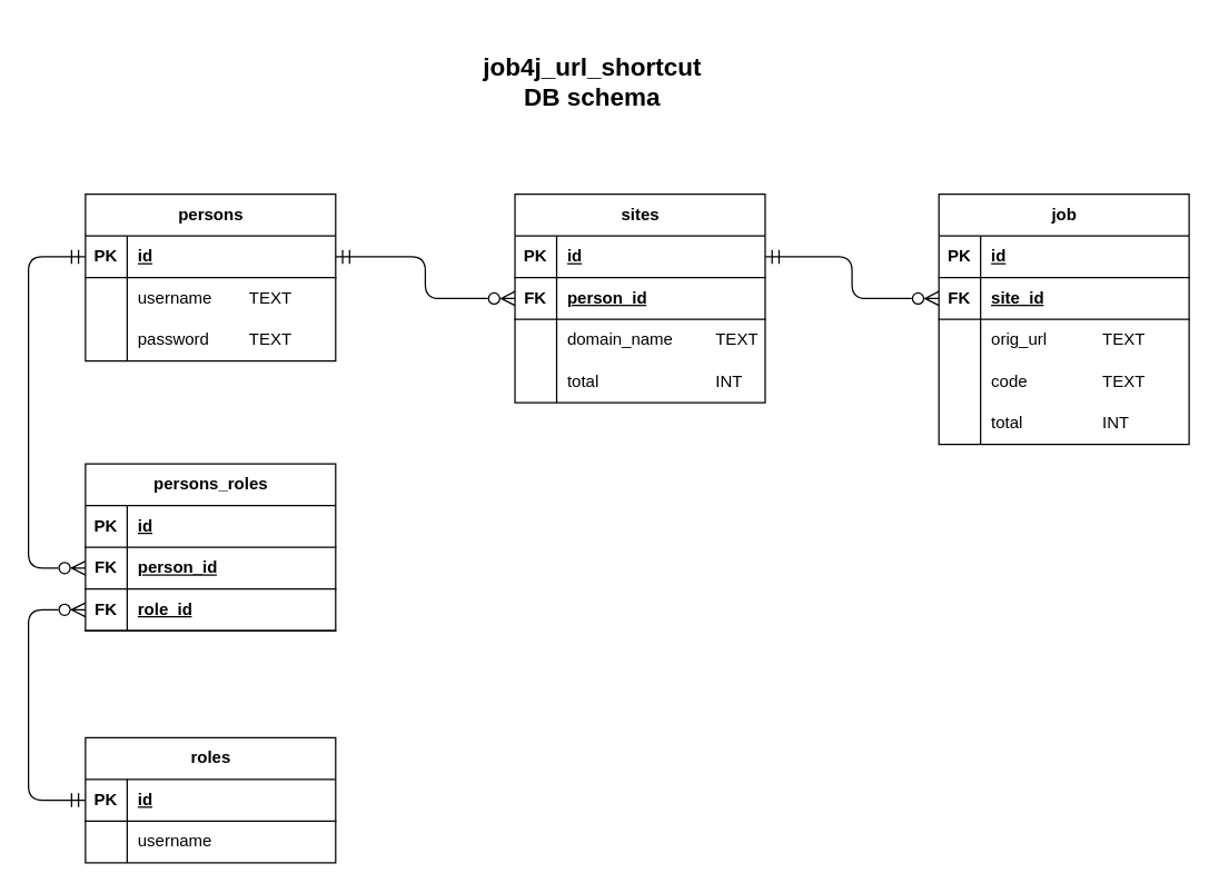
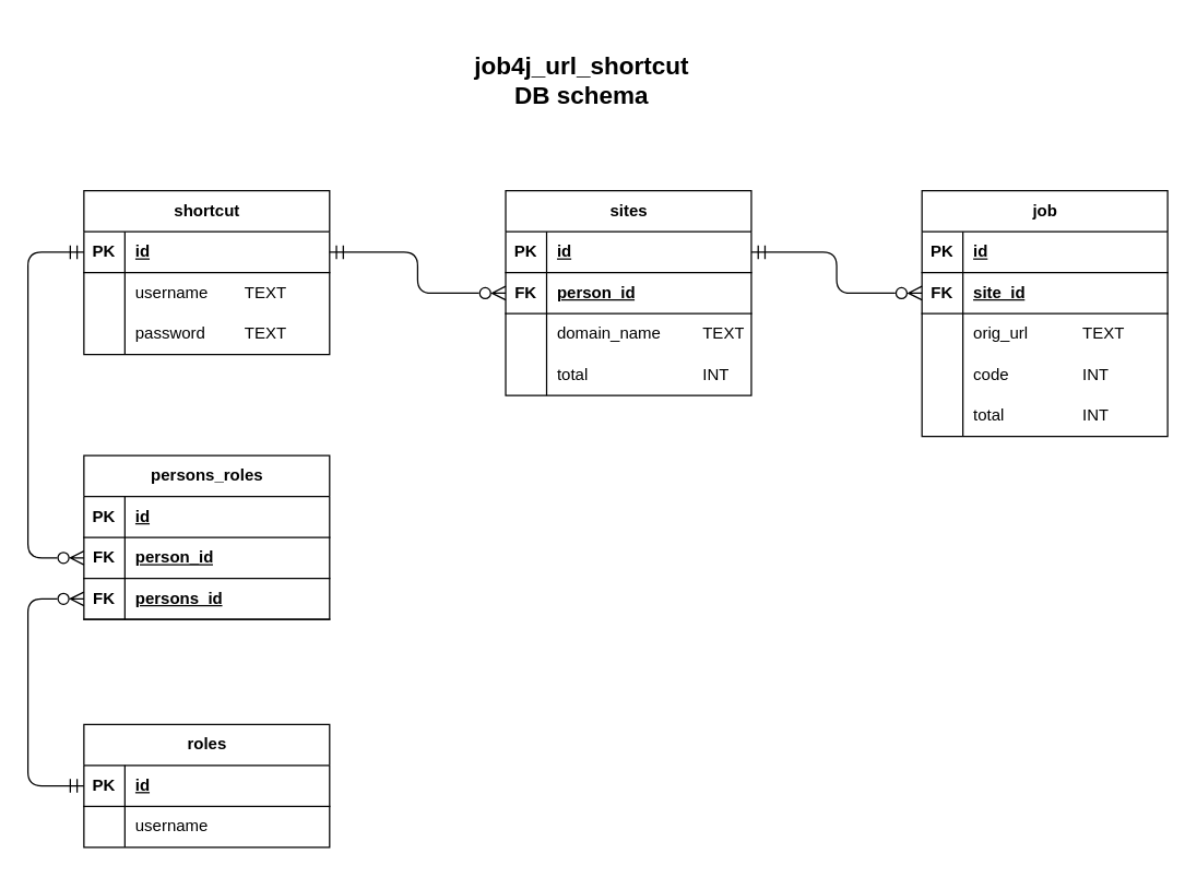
  <mxCell id="0" />
  <mxCell id="1" parent="0" />
  <mxCell id="2" value="&lt;b&gt;&lt;font style=&quot;font-size: 18px;&quot;&gt;job4j_url_shortcut&lt;/font&gt;&lt;/b&gt;&lt;div&gt;&lt;b&gt;&lt;font style=&quot;font-size: 18px;&quot;&gt;DB schema&lt;/font&gt;&lt;/b&gt;&lt;/div&gt;" style="text;strokeColor=none;fillColor=none;html=1;align=center;verticalAlign=middle;whiteSpace=wrap;rounded=0;fontSize=16;" parent="1" vertex="1"><mxGeometry x="298" y="20" width="256" height="77" as="geometry" /></mxCell>
  <mxCell id="3" value="job" style="shape=table;startSize=30;container=1;collapsible=1;childLayout=tableLayout;fixedRows=1;rowLines=0;fontStyle=1;align=center;resizeLast=1;html=1;" parent="1" vertex="1"><mxGeometry x="675" y="139" width="180" height="180" as="geometry" /></mxCell>
  <mxCell id="4" value="" style="shape=tableRow;horizontal=0;startSize=0;swimlaneHead=0;swimlaneBody=0;fillColor=none;collapsible=0;dropTarget=0;points=[[0,0.5],[1,0.5]];portConstraint=eastwest;top=0;left=0;right=0;bottom=1;" parent="3" vertex="1"><mxGeometry y="30" width="180" height="30" as="geometry" /></mxCell>
  <mxCell id="5" value="PK" style="shape=partialRectangle;connectable=0;fillColor=none;top=0;left=0;bottom=0;right=0;fontStyle=1;overflow=hidden;whiteSpace=wrap;html=1;" parent="4" vertex="1"><mxGeometry width="30" height="30" as="geometry"><mxRectangle width="30" height="30" as="alternateBounds" /></mxGeometry></mxCell>
  <mxCell id="6" value="id" style="shape=partialRectangle;connectable=0;fillColor=none;top=0;left=0;bottom=0;right=0;align=left;spacingLeft=6;fontStyle=5;overflow=hidden;whiteSpace=wrap;html=1;" parent="4" vertex="1"><mxGeometry x="30" width="150" height="30" as="geometry"><mxRectangle width="150" height="30" as="alternateBounds" /></mxGeometry></mxCell>
  <mxCell id="7" value="" style="shape=tableRow;horizontal=0;startSize=0;swimlaneHead=0;swimlaneBody=0;fillColor=none;collapsible=0;dropTarget=0;points=[[0,0.5],[1,0.5]];portConstraint=eastwest;top=0;left=0;right=0;bottom=1;" parent="3" vertex="1"><mxGeometry y="60" width="180" height="30" as="geometry" /></mxCell>
  <mxCell id="8" value="FK" style="shape=partialRectangle;connectable=0;fillColor=none;top=0;left=0;bottom=0;right=0;fontStyle=1;overflow=hidden;whiteSpace=wrap;html=1;" parent="7" vertex="1"><mxGeometry width="30" height="30" as="geometry"><mxRectangle width="30" height="30" as="alternateBounds" /></mxGeometry></mxCell>
  <mxCell id="9" value="site_id" style="shape=partialRectangle;connectable=0;fillColor=none;top=0;left=0;bottom=0;right=0;align=left;spacingLeft=6;fontStyle=5;overflow=hidden;whiteSpace=wrap;html=1;" parent="7" vertex="1"><mxGeometry x="30" width="150" height="30" as="geometry"><mxRectangle width="150" height="30" as="alternateBounds" /></mxGeometry></mxCell>
  <mxCell id="10" value="" style="shape=tableRow;horizontal=0;startSize=0;swimlaneHead=0;swimlaneBody=0;fillColor=none;collapsible=0;dropTarget=0;points=[[0,0.5],[1,0.5]];portConstraint=eastwest;top=0;left=0;right=0;bottom=0;" parent="3" vertex="1"><mxGeometry y="90" width="180" height="30" as="geometry" /></mxCell>
  <mxCell id="11" value="" style="shape=partialRectangle;connectable=0;fillColor=none;top=0;left=0;bottom=0;right=0;editable=1;overflow=hidden;whiteSpace=wrap;html=1;" parent="10" vertex="1"><mxGeometry width="30" height="30" as="geometry"><mxRectangle width="30" height="30" as="alternateBounds" /></mxGeometry></mxCell>
  <mxCell id="12" value="orig_url&lt;span style=&quot;white-space: pre;&quot;&gt;&#09;&lt;span style=&quot;white-space: pre;&quot;&gt;&#09;&lt;/span&gt;&lt;/span&gt;TEXT" style="shape=partialRectangle;connectable=0;fillColor=none;top=0;left=0;bottom=0;right=0;align=left;spacingLeft=6;overflow=hidden;whiteSpace=wrap;html=1;" parent="10" vertex="1"><mxGeometry x="30" width="150" height="30" as="geometry"><mxRectangle width="150" height="30" as="alternateBounds" /></mxGeometry></mxCell>
  <mxCell id="13" value="" style="shape=tableRow;horizontal=0;startSize=0;swimlaneHead=0;swimlaneBody=0;fillColor=none;collapsible=0;dropTarget=0;points=[[0,0.5],[1,0.5]];portConstraint=eastwest;top=0;left=0;right=0;bottom=0;" parent="3" vertex="1"><mxGeometry y="120" width="180" height="30" as="geometry" /></mxCell>
  <mxCell id="14" value="" style="shape=partialRectangle;connectable=0;fillColor=none;top=0;left=0;bottom=0;right=0;editable=1;overflow=hidden;whiteSpace=wrap;html=1;" parent="13" vertex="1"><mxGeometry width="30" height="30" as="geometry"><mxRectangle width="30" height="30" as="alternateBounds" /></mxGeometry></mxCell>
- <mxCell id="15" value="code&lt;span style=&quot;white-space: pre;&quot;&gt;&lt;span style=&quot;white-space: pre;&quot;&gt;&#09;&lt;span style=&quot;white-space: pre;&quot;&gt;&#09;&lt;/span&gt;&lt;/span&gt;&lt;/span&gt;TEXT" style="shape=partialRectangle;connectable=0;fillColor=none;top=0;left=0;bottom=0;right=0;align=left;spacingLeft=6;overflow=hidden;whiteSpace=wrap;html=1;" parent="13" vertex="1"><mxGeometry x="30" width="150" height="30" as="geometry"><mxRectangle width="150" height="30" as="alternateBounds" /></mxGeometry></mxCell>
+ <mxCell id="15" value="code&lt;span style=&quot;white-space: pre;&quot;&gt;&lt;span style=&quot;white-space: pre;&quot;&gt;&#09;&lt;span style=&quot;white-space: pre;&quot;&gt;&#09;&lt;/span&gt;&lt;/span&gt;&lt;/span&gt;INT" style="shape=partialRectangle;connectable=0;fillColor=none;top=0;left=0;bottom=0;right=0;align=left;spacingLeft=6;overflow=hidden;whiteSpace=wrap;html=1;" parent="13" vertex="1"><mxGeometry x="30" width="150" height="30" as="geometry"><mxRectangle width="150" height="30" as="alternateBounds" /></mxGeometry></mxCell>
  <mxCell id="16" value="" style="shape=tableRow;horizontal=0;startSize=0;swimlaneHead=0;swimlaneBody=0;fillColor=none;collapsible=0;dropTarget=0;points=[[0,0.5],[1,0.5]];portConstraint=eastwest;top=0;left=0;right=0;bottom=0;" parent="3" vertex="1"><mxGeometry y="150" width="180" height="30" as="geometry" /></mxCell>
  <mxCell id="17" value="" style="shape=partialRectangle;connectable=0;fillColor=none;top=0;left=0;bottom=0;right=0;editable=1;overflow=hidden;whiteSpace=wrap;html=1;" parent="16" vertex="1"><mxGeometry width="30" height="30" as="geometry"><mxRectangle width="30" height="30" as="alternateBounds" /></mxGeometry></mxCell>
  <mxCell id="18" value="total&lt;span style=&quot;white-space: pre;&quot;&gt;&#09;&lt;/span&gt;&lt;span style=&quot;white-space: pre;&quot;&gt;&#09;&lt;span style=&quot;white-space: pre;&quot;&gt;&#09;&lt;/span&gt;&lt;/span&gt;INT" style="shape=partialRectangle;connectable=0;fillColor=none;top=0;left=0;bottom=0;right=0;align=left;spacingLeft=6;overflow=hidden;whiteSpace=wrap;html=1;" parent="16" vertex="1"><mxGeometry x="30" width="150" height="30" as="geometry"><mxRectangle width="150" height="30" as="alternateBounds" /></mxGeometry></mxCell>
- <mxCell id="19" value="persons" style="shape=table;startSize=30;container=1;collapsible=1;childLayout=tableLayout;fixedRows=1;rowLines=0;fontStyle=1;align=center;resizeLast=1;html=1;" parent="1" vertex="1"><mxGeometry x="61" y="139" width="180" height="120" as="geometry" /></mxCell>
+ <mxCell id="19" value="shortcut" style="shape=table;startSize=30;container=1;collapsible=1;childLayout=tableLayout;fixedRows=1;rowLines=0;fontStyle=1;align=center;resizeLast=1;html=1;" parent="1" vertex="1"><mxGeometry x="61" y="139" width="180" height="120" as="geometry" /></mxCell>
  <mxCell id="20" value="" style="shape=tableRow;horizontal=0;startSize=0;swimlaneHead=0;swimlaneBody=0;fillColor=none;collapsible=0;dropTarget=0;points=[[0,0.5],[1,0.5]];portConstraint=eastwest;top=0;left=0;right=0;bottom=1;" parent="19" vertex="1"><mxGeometry y="30" width="180" height="30" as="geometry" /></mxCell>
  <mxCell id="21" value="PK" style="shape=partialRectangle;connectable=0;fillColor=none;top=0;left=0;bottom=0;right=0;fontStyle=1;overflow=hidden;whiteSpace=wrap;html=1;" parent="20" vertex="1"><mxGeometry width="30" height="30" as="geometry"><mxRectangle width="30" height="30" as="alternateBounds" /></mxGeometry></mxCell>
  <mxCell id="22" value="id" style="shape=partialRectangle;connectable=0;fillColor=none;top=0;left=0;bottom=0;right=0;align=left;spacingLeft=6;fontStyle=5;overflow=hidden;whiteSpace=wrap;html=1;" parent="20" vertex="1"><mxGeometry x="30" width="150" height="30" as="geometry"><mxRectangle width="150" height="30" as="alternateBounds" /></mxGeometry></mxCell>
  <mxCell id="23" value="" style="shape=tableRow;horizontal=0;startSize=0;swimlaneHead=0;swimlaneBody=0;fillColor=none;collapsible=0;dropTarget=0;points=[[0,0.5],[1,0.5]];portConstraint=eastwest;top=0;left=0;right=0;bottom=0;" parent="19" vertex="1"><mxGeometry y="60" width="180" height="30" as="geometry" /></mxCell>
  <mxCell id="24" value="" style="shape=partialRectangle;connectable=0;fillColor=none;top=0;left=0;bottom=0;right=0;editable=1;overflow=hidden;whiteSpace=wrap;html=1;" parent="23" vertex="1"><mxGeometry width="30" height="30" as="geometry"><mxRectangle width="30" height="30" as="alternateBounds" /></mxGeometry></mxCell>
  <mxCell id="25" value="username&lt;span style=&quot;white-space: pre;&quot;&gt;&#09;&lt;/span&gt;TEXT" style="shape=partialRectangle;connectable=0;fillColor=none;top=0;left=0;bottom=0;right=0;align=left;spacingLeft=6;overflow=hidden;whiteSpace=wrap;html=1;" parent="23" vertex="1"><mxGeometry x="30" width="150" height="30" as="geometry"><mxRectangle width="150" height="30" as="alternateBounds" /></mxGeometry></mxCell>
  <mxCell id="26" value="" style="shape=tableRow;horizontal=0;startSize=0;swimlaneHead=0;swimlaneBody=0;fillColor=none;collapsible=0;dropTarget=0;points=[[0,0.5],[1,0.5]];portConstraint=eastwest;top=0;left=0;right=0;bottom=0;" parent="19" vertex="1"><mxGeometry y="90" width="180" height="30" as="geometry" /></mxCell>
  <mxCell id="27" value="" style="shape=partialRectangle;connectable=0;fillColor=none;top=0;left=0;bottom=0;right=0;editable=1;overflow=hidden;whiteSpace=wrap;html=1;" parent="26" vertex="1"><mxGeometry width="30" height="30" as="geometry"><mxRectangle width="30" height="30" as="alternateBounds" /></mxGeometry></mxCell>
  <mxCell id="28" value="password&lt;span style=&quot;white-space: pre;&quot;&gt;&#09;&lt;/span&gt;&lt;span style=&quot;white-space: pre;&quot;&gt;&#09;&lt;/span&gt;TEXT" style="shape=partialRectangle;connectable=0;fillColor=none;top=0;left=0;bottom=0;right=0;align=left;spacingLeft=6;overflow=hidden;whiteSpace=wrap;html=1;" parent="26" vertex="1"><mxGeometry x="30" width="150" height="30" as="geometry"><mxRectangle width="150" height="30" as="alternateBounds" /></mxGeometry></mxCell>
  <mxCell id="29" value="sites" style="shape=table;startSize=30;container=1;collapsible=1;childLayout=tableLayout;fixedRows=1;rowLines=0;fontStyle=1;align=center;resizeLast=1;html=1;" parent="1" vertex="1"><mxGeometry x="370" y="139" width="180" height="150" as="geometry" /></mxCell>
  <mxCell id="30" value="" style="shape=tableRow;horizontal=0;startSize=0;swimlaneHead=0;swimlaneBody=0;fillColor=none;collapsible=0;dropTarget=0;points=[[0,0.5],[1,0.5]];portConstraint=eastwest;top=0;left=0;right=0;bottom=1;" parent="29" vertex="1"><mxGeometry y="30" width="180" height="30" as="geometry" /></mxCell>
  <mxCell id="31" value="PK" style="shape=partialRectangle;connectable=0;fillColor=none;top=0;left=0;bottom=0;right=0;fontStyle=1;overflow=hidden;whiteSpace=wrap;html=1;" parent="30" vertex="1"><mxGeometry width="30" height="30" as="geometry"><mxRectangle width="30" height="30" as="alternateBounds" /></mxGeometry></mxCell>
  <mxCell id="32" value="id" style="shape=partialRectangle;connectable=0;fillColor=none;top=0;left=0;bottom=0;right=0;align=left;spacingLeft=6;fontStyle=5;overflow=hidden;whiteSpace=wrap;html=1;" parent="30" vertex="1"><mxGeometry x="30" width="150" height="30" as="geometry"><mxRectangle width="150" height="30" as="alternateBounds" /></mxGeometry></mxCell>
  <mxCell id="33" value="" style="shape=tableRow;horizontal=0;startSize=0;swimlaneHead=0;swimlaneBody=0;fillColor=none;collapsible=0;dropTarget=0;points=[[0,0.5],[1,0.5]];portConstraint=eastwest;top=0;left=0;right=0;bottom=1;" parent="29" vertex="1"><mxGeometry y="60" width="180" height="30" as="geometry" /></mxCell>
  <mxCell id="34" value="FK" style="shape=partialRectangle;connectable=0;fillColor=none;top=0;left=0;bottom=0;right=0;fontStyle=1;overflow=hidden;whiteSpace=wrap;html=1;" parent="33" vertex="1"><mxGeometry width="30" height="30" as="geometry"><mxRectangle width="30" height="30" as="alternateBounds" /></mxGeometry></mxCell>
  <mxCell id="35" value="person_id" style="shape=partialRectangle;connectable=0;fillColor=none;top=0;left=0;bottom=0;right=0;align=left;spacingLeft=6;fontStyle=5;overflow=hidden;whiteSpace=wrap;html=1;" parent="33" vertex="1"><mxGeometry x="30" width="150" height="30" as="geometry"><mxRectangle width="150" height="30" as="alternateBounds" /></mxGeometry></mxCell>
  <mxCell id="36" value="" style="shape=tableRow;horizontal=0;startSize=0;swimlaneHead=0;swimlaneBody=0;fillColor=none;collapsible=0;dropTarget=0;points=[[0,0.5],[1,0.5]];portConstraint=eastwest;top=0;left=0;right=0;bottom=0;" parent="29" vertex="1"><mxGeometry y="90" width="180" height="30" as="geometry" /></mxCell>
  <mxCell id="37" value="" style="shape=partialRectangle;connectable=0;fillColor=none;top=0;left=0;bottom=0;right=0;editable=1;overflow=hidden;whiteSpace=wrap;html=1;" parent="36" vertex="1"><mxGeometry width="30" height="30" as="geometry"><mxRectangle width="30" height="30" as="alternateBounds" /></mxGeometry></mxCell>
  <mxCell id="38" value="domain_name&lt;span style=&quot;white-space: pre;&quot;&gt;&#09;&lt;/span&gt;&lt;span style=&quot;white-space: pre;&quot;&gt;&#09;&lt;/span&gt;TEXT" style="shape=partialRectangle;connectable=0;fillColor=none;top=0;left=0;bottom=0;right=0;align=left;spacingLeft=6;overflow=hidden;whiteSpace=wrap;html=1;" parent="36" vertex="1"><mxGeometry x="30" width="150" height="30" as="geometry"><mxRectangle width="150" height="30" as="alternateBounds" /></mxGeometry></mxCell>
  <mxCell id="39" value="" style="shape=tableRow;horizontal=0;startSize=0;swimlaneHead=0;swimlaneBody=0;fillColor=none;collapsible=0;dropTarget=0;points=[[0,0.5],[1,0.5]];portConstraint=eastwest;top=0;left=0;right=0;bottom=0;" parent="29" vertex="1"><mxGeometry y="120" width="180" height="30" as="geometry" /></mxCell>
  <mxCell id="40" value="" style="shape=partialRectangle;connectable=0;fillColor=none;top=0;left=0;bottom=0;right=0;editable=1;overflow=hidden;whiteSpace=wrap;html=1;" parent="39" vertex="1"><mxGeometry width="30" height="30" as="geometry"><mxRectangle width="30" height="30" as="alternateBounds" /></mxGeometry></mxCell>
  <mxCell id="41" value="total&lt;span style=&quot;white-space: pre;&quot;&gt;&#09;&lt;/span&gt;&lt;span style=&quot;white-space: pre;&quot;&gt;&#09;&lt;/span&gt;&lt;span style=&quot;white-space: pre;&quot;&gt;&#09;&lt;/span&gt;&lt;span style=&quot;white-space: pre;&quot;&gt;&#09;&lt;/span&gt;INT" style="shape=partialRectangle;connectable=0;fillColor=none;top=0;left=0;bottom=0;right=0;align=left;spacingLeft=6;overflow=hidden;whiteSpace=wrap;html=1;" parent="39" vertex="1"><mxGeometry x="30" width="150" height="30" as="geometry"><mxRectangle width="150" height="30" as="alternateBounds" /></mxGeometry></mxCell>
  <mxCell id="42" value="persons_roles" style="shape=table;startSize=30;container=1;collapsible=1;childLayout=tableLayout;fixedRows=1;rowLines=0;fontStyle=1;align=center;resizeLast=1;html=1;" parent="1" vertex="1"><mxGeometry x="61" y="333" width="180" height="120" as="geometry" /></mxCell>
  <mxCell id="43" value="" style="shape=tableRow;horizontal=0;startSize=0;swimlaneHead=0;swimlaneBody=0;fillColor=none;collapsible=0;dropTarget=0;points=[[0,0.5],[1,0.5]];portConstraint=eastwest;top=0;left=0;right=0;bottom=1;" parent="42" vertex="1"><mxGeometry y="30" width="180" height="30" as="geometry" /></mxCell>
  <mxCell id="44" value="PK" style="shape=partialRectangle;connectable=0;fillColor=none;top=0;left=0;bottom=0;right=0;fontStyle=1;overflow=hidden;whiteSpace=wrap;html=1;" parent="43" vertex="1"><mxGeometry width="30" height="30" as="geometry"><mxRectangle width="30" height="30" as="alternateBounds" /></mxGeometry></mxCell>
  <mxCell id="45" value="id" style="shape=partialRectangle;connectable=0;fillColor=none;top=0;left=0;bottom=0;right=0;align=left;spacingLeft=6;fontStyle=5;overflow=hidden;whiteSpace=wrap;html=1;" parent="43" vertex="1"><mxGeometry x="30" width="150" height="30" as="geometry"><mxRectangle width="150" height="30" as="alternateBounds" /></mxGeometry></mxCell>
  <mxCell id="46" value="" style="shape=tableRow;horizontal=0;startSize=0;swimlaneHead=0;swimlaneBody=0;fillColor=none;collapsible=0;dropTarget=0;points=[[0,0.5],[1,0.5]];portConstraint=eastwest;top=0;left=0;right=0;bottom=1;" parent="42" vertex="1"><mxGeometry y="60" width="180" height="30" as="geometry" /></mxCell>
  <mxCell id="47" value="FK" style="shape=partialRectangle;connectable=0;fillColor=none;top=0;left=0;bottom=0;right=0;fontStyle=1;overflow=hidden;whiteSpace=wrap;html=1;" parent="46" vertex="1"><mxGeometry width="30" height="30" as="geometry"><mxRectangle width="30" height="30" as="alternateBounds" /></mxGeometry></mxCell>
  <mxCell id="48" value="&lt;span style=&quot;background-color: transparent; color: light-dark(rgb(0, 0, 0), rgb(255, 255, 255));&quot;&gt;person_id&lt;/span&gt;" style="shape=partialRectangle;connectable=0;fillColor=none;top=0;left=0;bottom=0;right=0;align=left;spacingLeft=6;fontStyle=5;overflow=hidden;whiteSpace=wrap;html=1;" parent="46" vertex="1"><mxGeometry x="30" width="150" height="30" as="geometry"><mxRectangle width="150" height="30" as="alternateBounds" /></mxGeometry></mxCell>
  <mxCell id="49" value="" style="shape=tableRow;horizontal=0;startSize=0;swimlaneHead=0;swimlaneBody=0;fillColor=none;collapsible=0;dropTarget=0;points=[[0,0.5],[1,0.5]];portConstraint=eastwest;top=0;left=0;right=0;bottom=1;" parent="42" vertex="1"><mxGeometry y="90" width="180" height="30" as="geometry" /></mxCell>
  <mxCell id="50" value="FK" style="shape=partialRectangle;connectable=0;fillColor=none;top=0;left=0;bottom=0;right=0;fontStyle=1;overflow=hidden;whiteSpace=wrap;html=1;" parent="49" vertex="1"><mxGeometry width="30" height="30" as="geometry"><mxRectangle width="30" height="30" as="alternateBounds" /></mxGeometry></mxCell>
- <mxCell id="51" value="role_id" style="shape=partialRectangle;connectable=0;fillColor=none;top=0;left=0;bottom=0;right=0;align=left;spacingLeft=6;fontStyle=5;overflow=hidden;whiteSpace=wrap;html=1;" parent="49" vertex="1"><mxGeometry x="30" width="150" height="30" as="geometry"><mxRectangle width="150" height="30" as="alternateBounds" /></mxGeometry></mxCell>
+ <mxCell id="51" value="persons_id" style="shape=partialRectangle;connectable=0;fillColor=none;top=0;left=0;bottom=0;right=0;align=left;spacingLeft=6;fontStyle=5;overflow=hidden;whiteSpace=wrap;html=1;" parent="49" vertex="1"><mxGeometry x="30" width="150" height="30" as="geometry"><mxRectangle width="150" height="30" as="alternateBounds" /></mxGeometry></mxCell>
  <mxCell id="52" value="roles" style="shape=table;startSize=30;container=1;collapsible=1;childLayout=tableLayout;fixedRows=1;rowLines=0;fontStyle=1;align=center;resizeLast=1;html=1;" parent="1" vertex="1"><mxGeometry x="61" y="530" width="180" height="90" as="geometry" /></mxCell>
  <mxCell id="53" value="" style="shape=tableRow;horizontal=0;startSize=0;swimlaneHead=0;swimlaneBody=0;fillColor=none;collapsible=0;dropTarget=0;points=[[0,0.5],[1,0.5]];portConstraint=eastwest;top=0;left=0;right=0;bottom=1;" parent="52" vertex="1"><mxGeometry y="30" width="180" height="30" as="geometry" /></mxCell>
  <mxCell id="54" value="PK" style="shape=partialRectangle;connectable=0;fillColor=none;top=0;left=0;bottom=0;right=0;fontStyle=1;overflow=hidden;whiteSpace=wrap;html=1;" parent="53" vertex="1"><mxGeometry width="30" height="30" as="geometry"><mxRectangle width="30" height="30" as="alternateBounds" /></mxGeometry></mxCell>
  <mxCell id="55" value="id" style="shape=partialRectangle;connectable=0;fillColor=none;top=0;left=0;bottom=0;right=0;align=left;spacingLeft=6;fontStyle=5;overflow=hidden;whiteSpace=wrap;html=1;" parent="53" vertex="1"><mxGeometry x="30" width="150" height="30" as="geometry"><mxRectangle width="150" height="30" as="alternateBounds" /></mxGeometry></mxCell>
  <mxCell id="56" value="" style="shape=tableRow;horizontal=0;startSize=0;swimlaneHead=0;swimlaneBody=0;fillColor=none;collapsible=0;dropTarget=0;points=[[0,0.5],[1,0.5]];portConstraint=eastwest;top=0;left=0;right=0;bottom=0;" parent="52" vertex="1"><mxGeometry y="60" width="180" height="30" as="geometry" /></mxCell>
  <mxCell id="57" value="" style="shape=partialRectangle;connectable=0;fillColor=none;top=0;left=0;bottom=0;right=0;editable=1;overflow=hidden;whiteSpace=wrap;html=1;" parent="56" vertex="1"><mxGeometry width="30" height="30" as="geometry"><mxRectangle width="30" height="30" as="alternateBounds" /></mxGeometry></mxCell>
  <mxCell id="58" value="username" style="shape=partialRectangle;connectable=0;fillColor=none;top=0;left=0;bottom=0;right=0;align=left;spacingLeft=6;overflow=hidden;whiteSpace=wrap;html=1;" parent="56" vertex="1"><mxGeometry x="30" width="150" height="30" as="geometry"><mxRectangle width="150" height="30" as="alternateBounds" /></mxGeometry></mxCell>
  <mxCell id="59" value="" style="edgeStyle=orthogonalEdgeStyle;fontSize=12;html=1;endArrow=ERzeroToMany;endFill=0;rounded=1;startSize=8;endSize=8;exitX=1;exitY=0.5;exitDx=0;exitDy=0;entryX=0;entryY=0.5;entryDx=0;entryDy=0;curved=0;startArrow=ERmandOne;startFill=0;" parent="1" source="30" target="7" edge="1"><mxGeometry width="100" height="100" relative="1" as="geometry"><mxPoint x="647" y="509" as="sourcePoint" /><mxPoint x="747" y="409" as="targetPoint" /></mxGeometry></mxCell>
  <mxCell id="60" value="" style="edgeStyle=orthogonalEdgeStyle;fontSize=12;html=1;endArrow=ERzeroToMany;endFill=0;rounded=1;startSize=8;endSize=8;exitX=1;exitY=0.5;exitDx=0;exitDy=0;entryX=0;entryY=0.5;entryDx=0;entryDy=0;curved=0;startArrow=ERmandOne;startFill=0;" parent="1" source="20" target="33" edge="1"><mxGeometry width="100" height="100" relative="1" as="geometry"><mxPoint x="377" y="355" as="sourcePoint" /><mxPoint x="502" y="385" as="targetPoint" /></mxGeometry></mxCell>
  <mxCell id="61" value="" style="edgeStyle=elbowEdgeStyle;fontSize=12;html=1;endArrow=ERmandOne;endFill=0;rounded=1;startSize=8;endSize=8;entryX=0;entryY=0.5;entryDx=0;entryDy=0;curved=0;startArrow=ERzeroToMany;startFill=0;" parent="1" source="46" target="20" edge="1"><mxGeometry width="100" height="100" relative="1" as="geometry"><mxPoint x="-66" y="359" as="sourcePoint" /><mxPoint x="34" y="259" as="targetPoint" /><Array as="points"><mxPoint x="20" y="294" /></Array></mxGeometry></mxCell>
  <mxCell id="62" value="" style="edgeStyle=elbowEdgeStyle;fontSize=12;html=1;endArrow=ERzeroToMany;endFill=0;rounded=1;startSize=8;endSize=8;curved=0;startArrow=ERmandOne;startFill=0;entryX=0;entryY=0.5;entryDx=0;entryDy=0;exitX=0;exitY=0.5;exitDx=0;exitDy=0;" parent="1" source="53" target="49" edge="1"><mxGeometry width="100" height="100" relative="1" as="geometry"><mxPoint x="61" y="662" as="sourcePoint" /><mxPoint x="47" y="437" as="targetPoint" /><Array as="points"><mxPoint x="20" y="548" /></Array></mxGeometry></mxCell>
